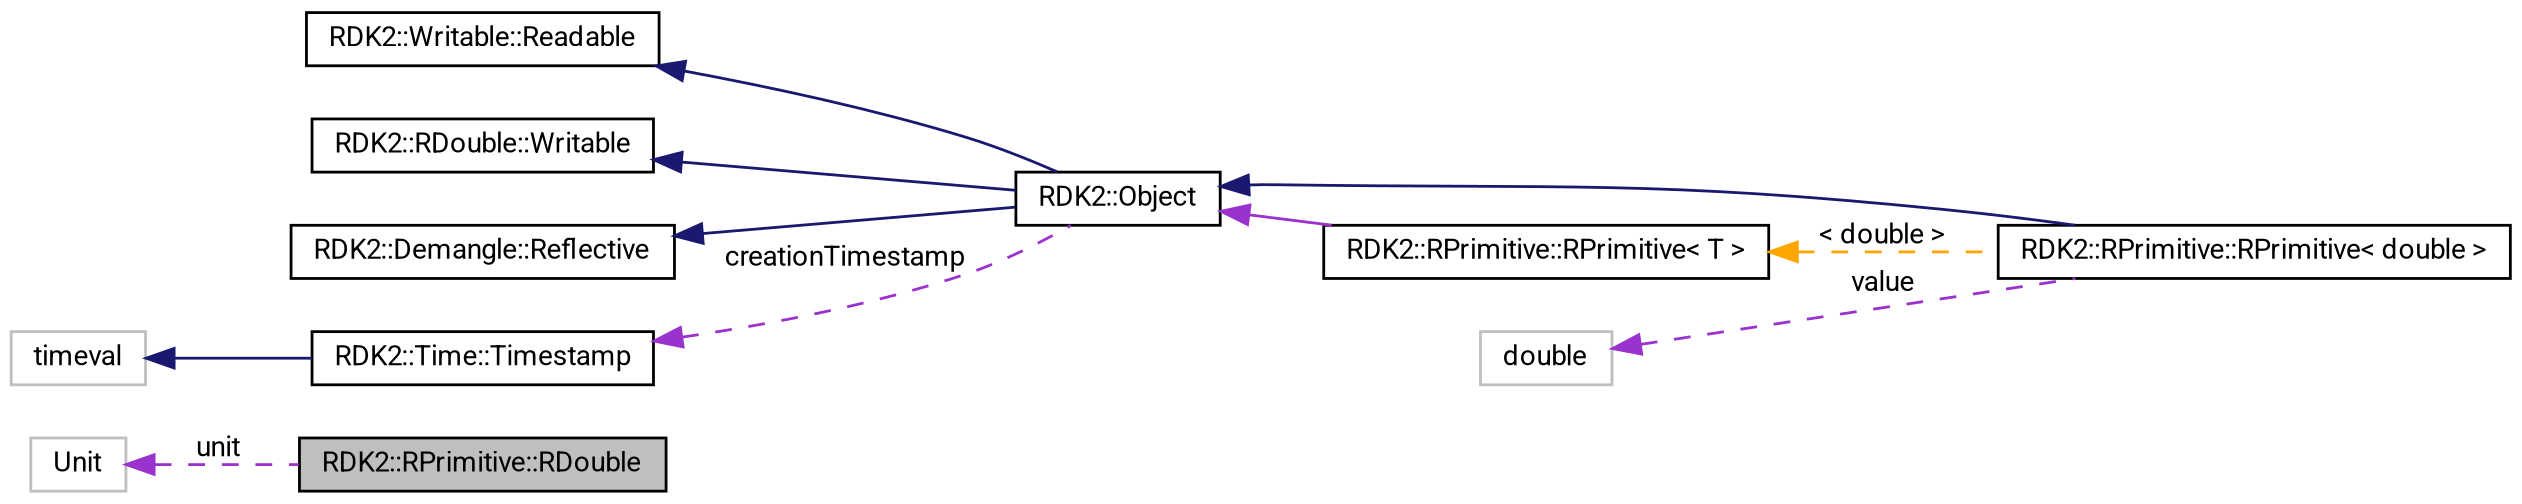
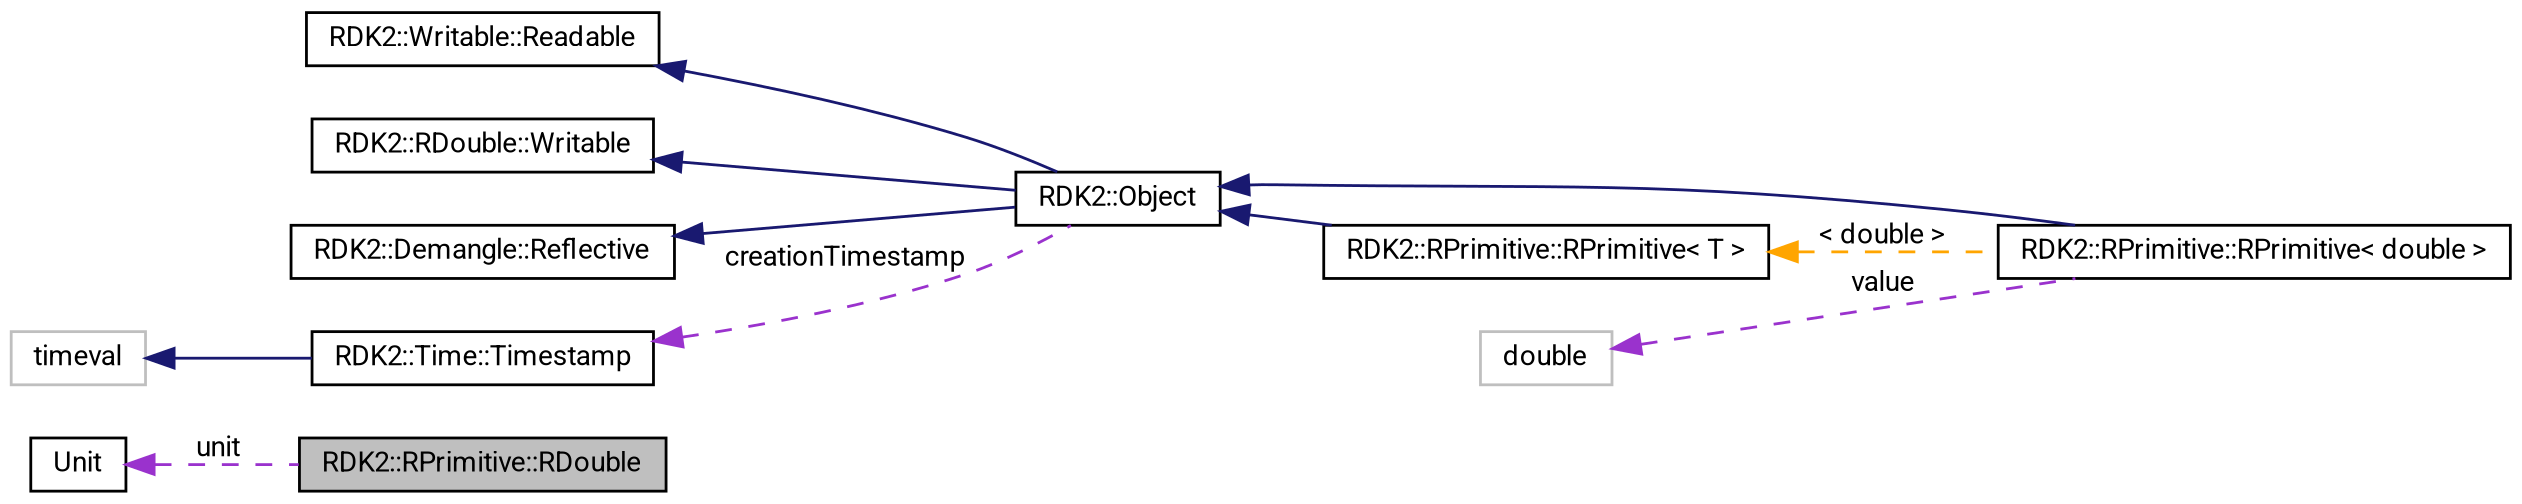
  digraph {
    fontname=Roboto
    rankdir=LR
    node [color=black fillcolor=white fontname=Roboto fontsize=10 shape=record style=filled]
    edge [color=midnightblue dir=back fontname=Roboto fontsize=10 labelfontname="FreeSans.ttf" labelfontsize=10 style=solid]
    n1 [fillcolor=grey75 fontcolor=black height=0.2 label="RDK2::RPrimitive::RDouble" width=0.4]
    n2 [height=0.2 label="RDK2::RPrimitive::RPrimitive\< double \>" width=0.4]
    n3 [height=0.2 label="RDK2::Object" width=0.4]
    n4 [height=0.2 label="RDK2::RPrimitive::RPrimitive\< T \>" width=0.4]
    n5 [height=0.2 label="RDK2::Writable::Readable" width=0.4]
    n6 [height=0.2 label="RDK2::RDouble::Writable" width=0.4]
    n7 [height=0.2 label="RDK2::Demangle::Reflective" width=0.4]
    n8 [height=0.2 label="RDK2::Time::Timestamp" width=0.4]
    n9 [color=grey75 height=0.2 label=timeval width=0.4]
    n10 [color=grey75 height=0.2 label=double width=0.4]
-   n11 [color=grey75 height=0.2 label=Unit width=0.4]
+   n11 [height=0.2 label=Unit width=0.4]
    n3 -> n2
-   n3 -> n4 [color=darkorchid3]
+   n3 -> n4
    n4 -> n2 [color=orange label="\< double \>" style=dashed]
    n5 -> n3
    n6 -> n3
    n7 -> n3
    n8 -> n3 [color=darkorchid3 label=creationTimestamp style=dashed]
    n9 -> n8
    n10 -> n2 [color=darkorchid3 label=value style=dashed]
    n11 -> n1 [color=darkorchid3 label=unit style=dashed]
  }
